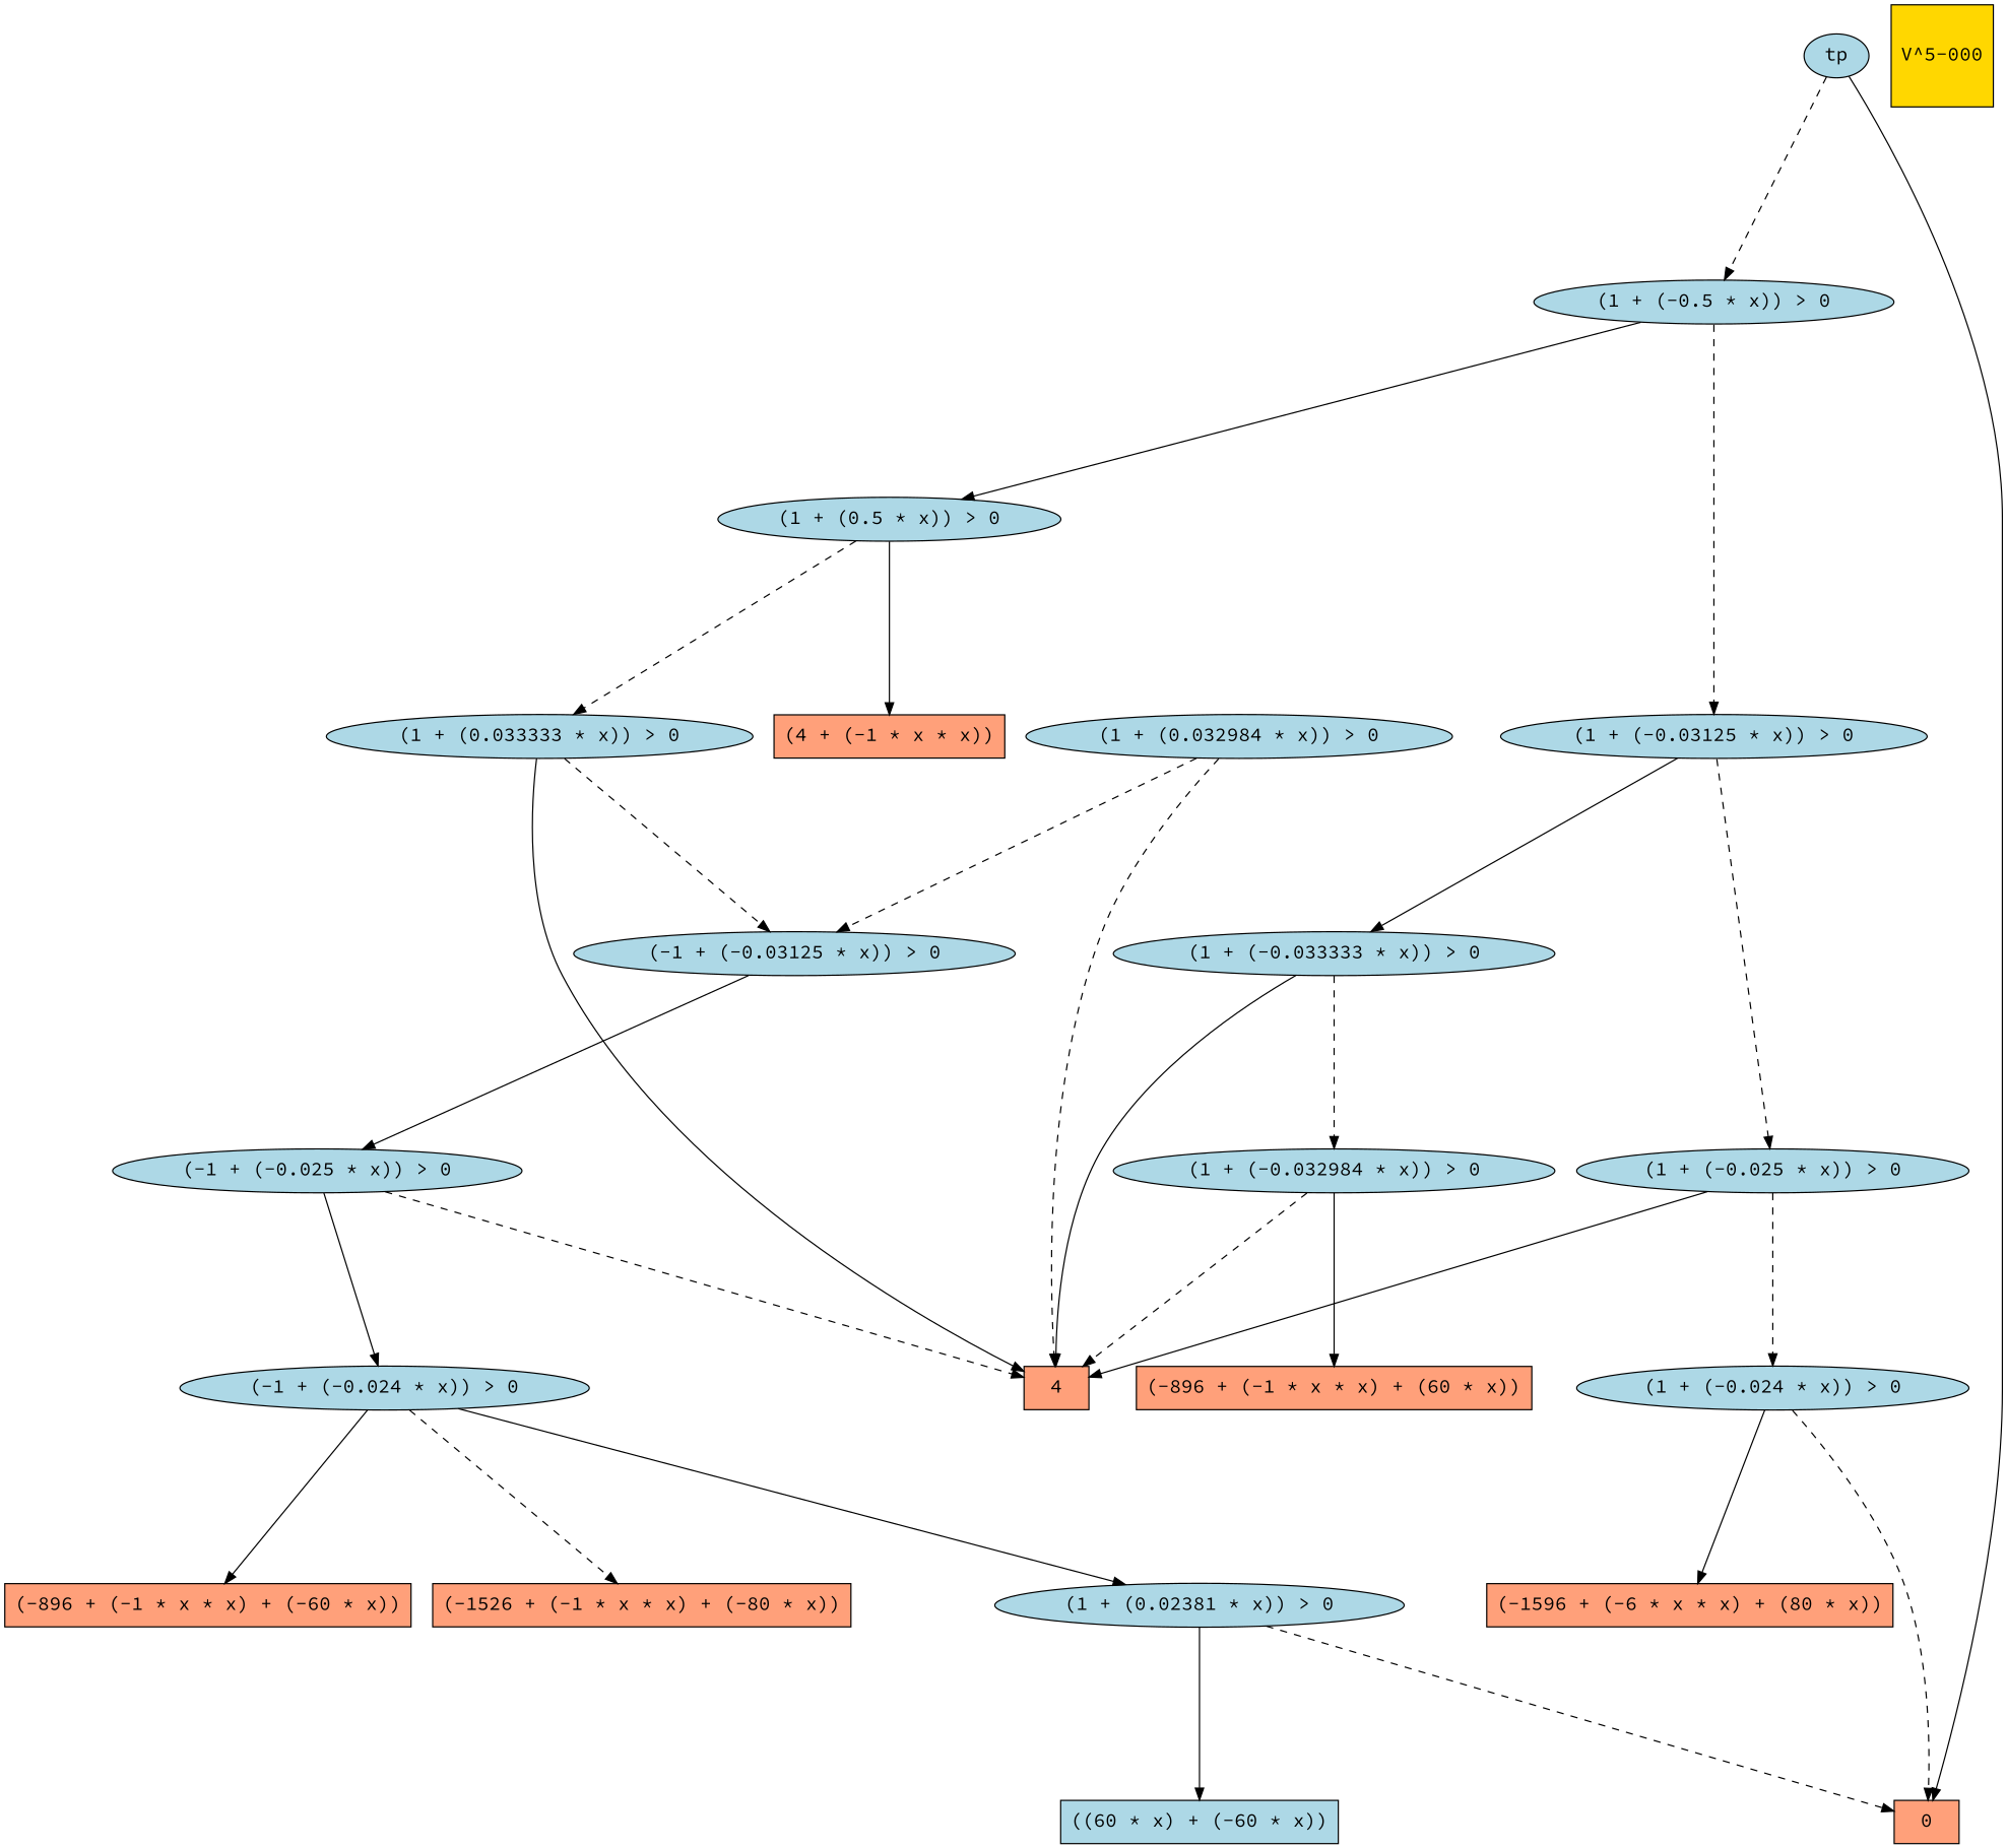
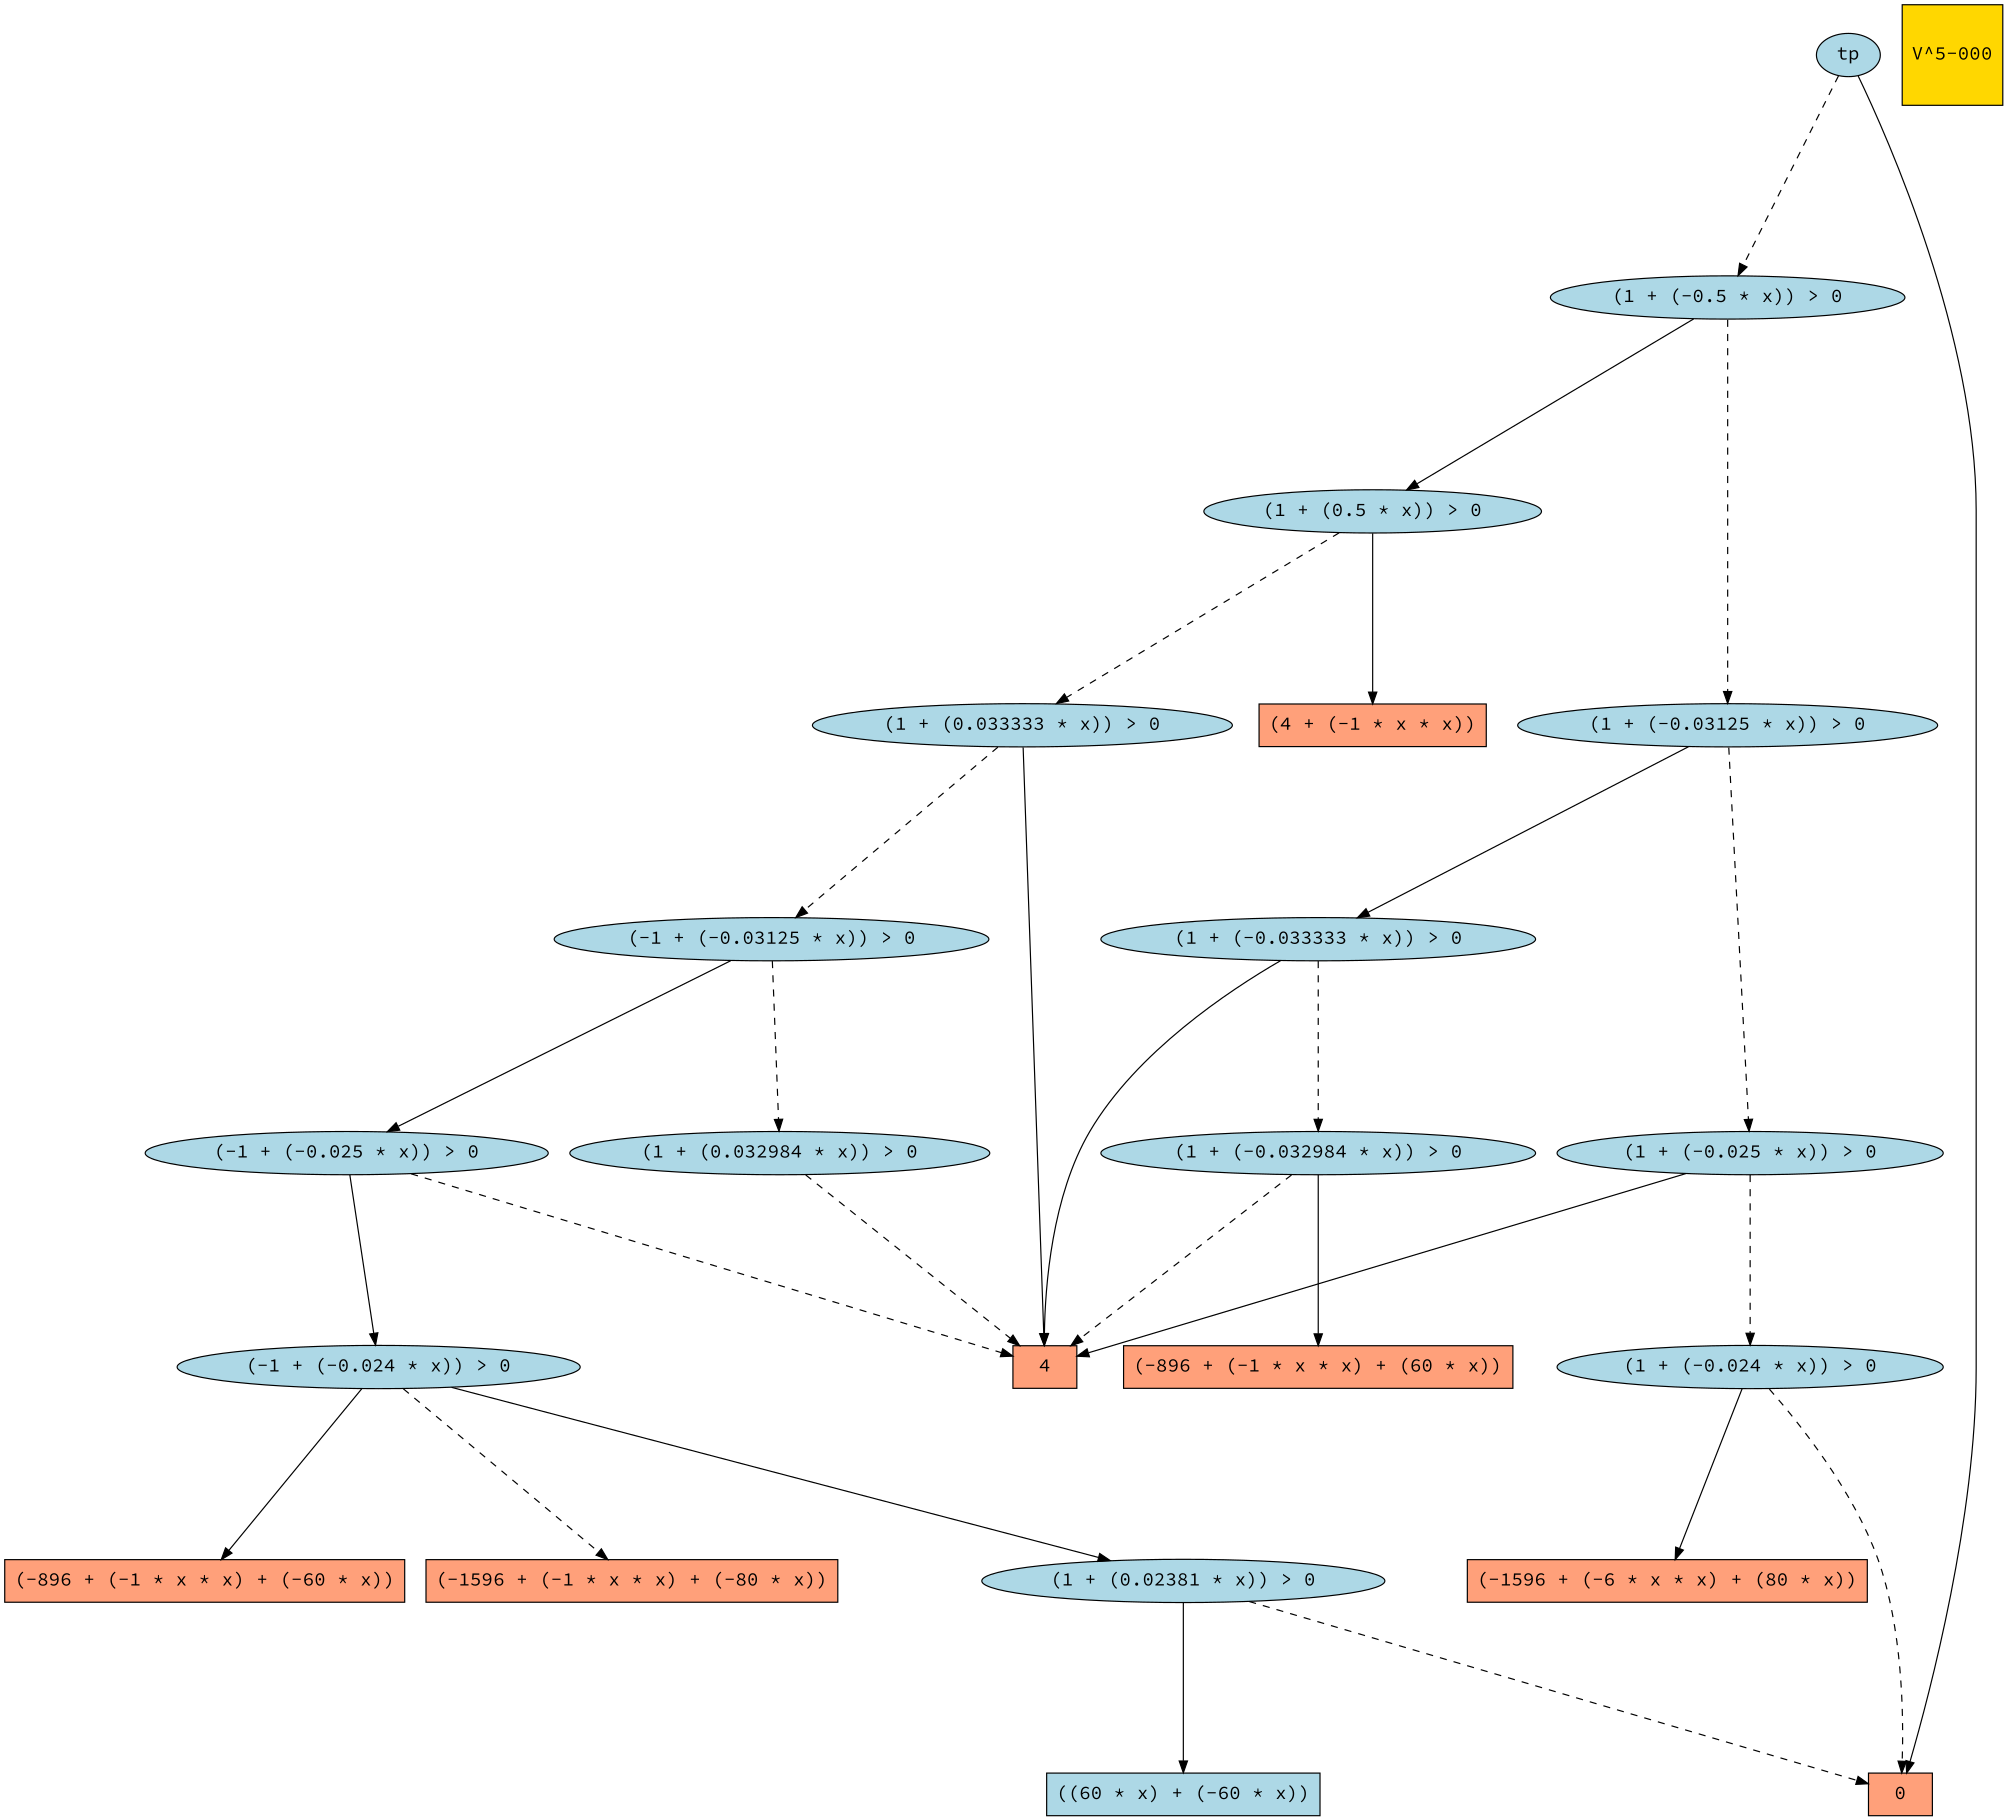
  digraph {
    fontname="Source Code Pro"
    fontsize=16
    ranksep=2.00
    node [color=black fillcolor=lightblue fontname="Source Code Pro" fontsize=16 shape=ellipse style=filled]
    edge [color=black fontname="Source Code Pro" style=dashed]
    n1 [label="(1 + (0.033333 * x)) > 0"]
    n2 [label="(-1 + (-0.03125 * x)) > 0"]
    n3 [fillcolor=lightsalmon label=4 shape=box]
    n4 [label="(-1 + (-0.025 * x)) > 0"]
    n5 [label="(1 + (0.032984 * x)) > 0"]
    n6 [label="(-1 + (-0.024 * x)) > 0"]
    n7 [fillcolor=lightsalmon label="(-896 + (-1 * x * x) + (-60 * x))" shape=box]
-   n8 [fillcolor=lightsalmon label="(-1526 + (-1 * x * x) + (-80 * x))" shape=box]
+   n8 [fillcolor=lightsalmon label="(-1596 + (-1 * x * x) + (-80 * x))" shape=box]
    n9 [label="(1 + (0.02381 * x)) > 0"]
    n10 [label="(1 + (-0.5 * x)) > 0"]
    n11 [label="(1 + (0.5 * x)) > 0"]
    n12 [label="(1 + (-0.03125 * x)) > 0"]
    n13 [fillcolor=lightsalmon label="(4 + (-1 * x * x))" shape=box]
    n14 [label="(1 + (-0.025 * x)) > 0"]
    n15 [label="(1 + (-0.033333 * x)) > 0"]
    n16 [label="(1 + (-0.032984 * x)) > 0"]
    n17 [fillcolor=lightsalmon label="(-896 + (-1 * x * x) + (60 * x))" shape=box]
    n18 [label="(1 + (-0.024 * x)) > 0"]
    n19 [fillcolor=lightsalmon label=0 shape=box]
    n20 [fillcolor=lightsalmon label="(-1596 + (-6 * x * x) + (80 * x))" shape=box]
    n21 [label=tp]
    n22 [label="((60 * x) + (-60 * x))" shape=box]
    n23 [fillcolor=gold1 label="V^5-000" shape=square]
    n1 -> n2
    n1 -> n3 [style=solid]
    n2 -> n4 [style=solid]
-   n5 -> n2
+   n2 -> n5
    n4 -> n3
    n4 -> n6 [style=solid]
    n5 -> n3
    n6 -> n7 [style=solid]
    n6 -> n8
    n6 -> n9 [style=solid]
    n9 -> n19
    n9 -> n22 [style=solid]
    n10 -> n11 [style=solid]
    n10 -> n12
    n11 -> n1
    n11 -> n13 [style=solid]
    n12 -> n14
    n12 -> n15 [style=solid]
    n14 -> n3 [style=solid]
    n14 -> n18
    n15 -> n3 [style=solid]
    n15 -> n16
    n16 -> n3
    n16 -> n17 [style=solid]
    n18 -> n19
    n18 -> n20 [style=solid]
    n21 -> n10
    n21 -> n19 [style=solid]
  }
